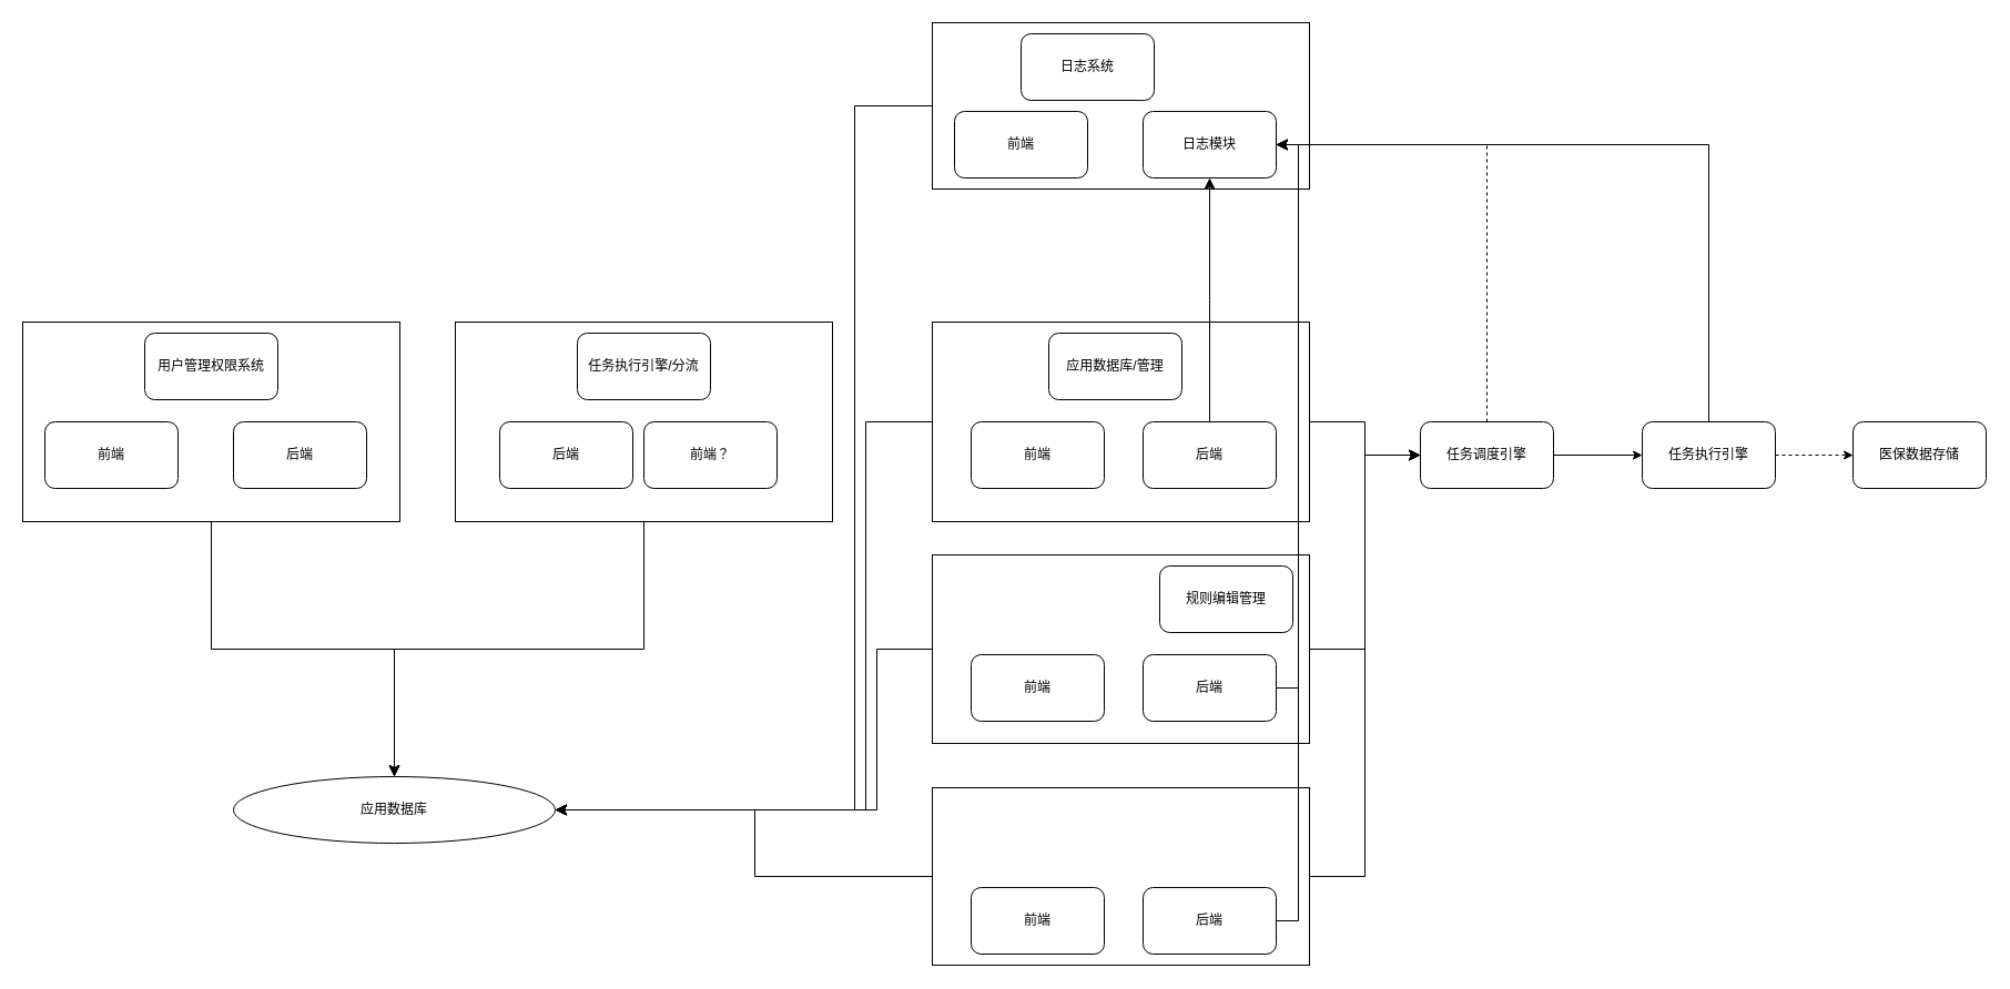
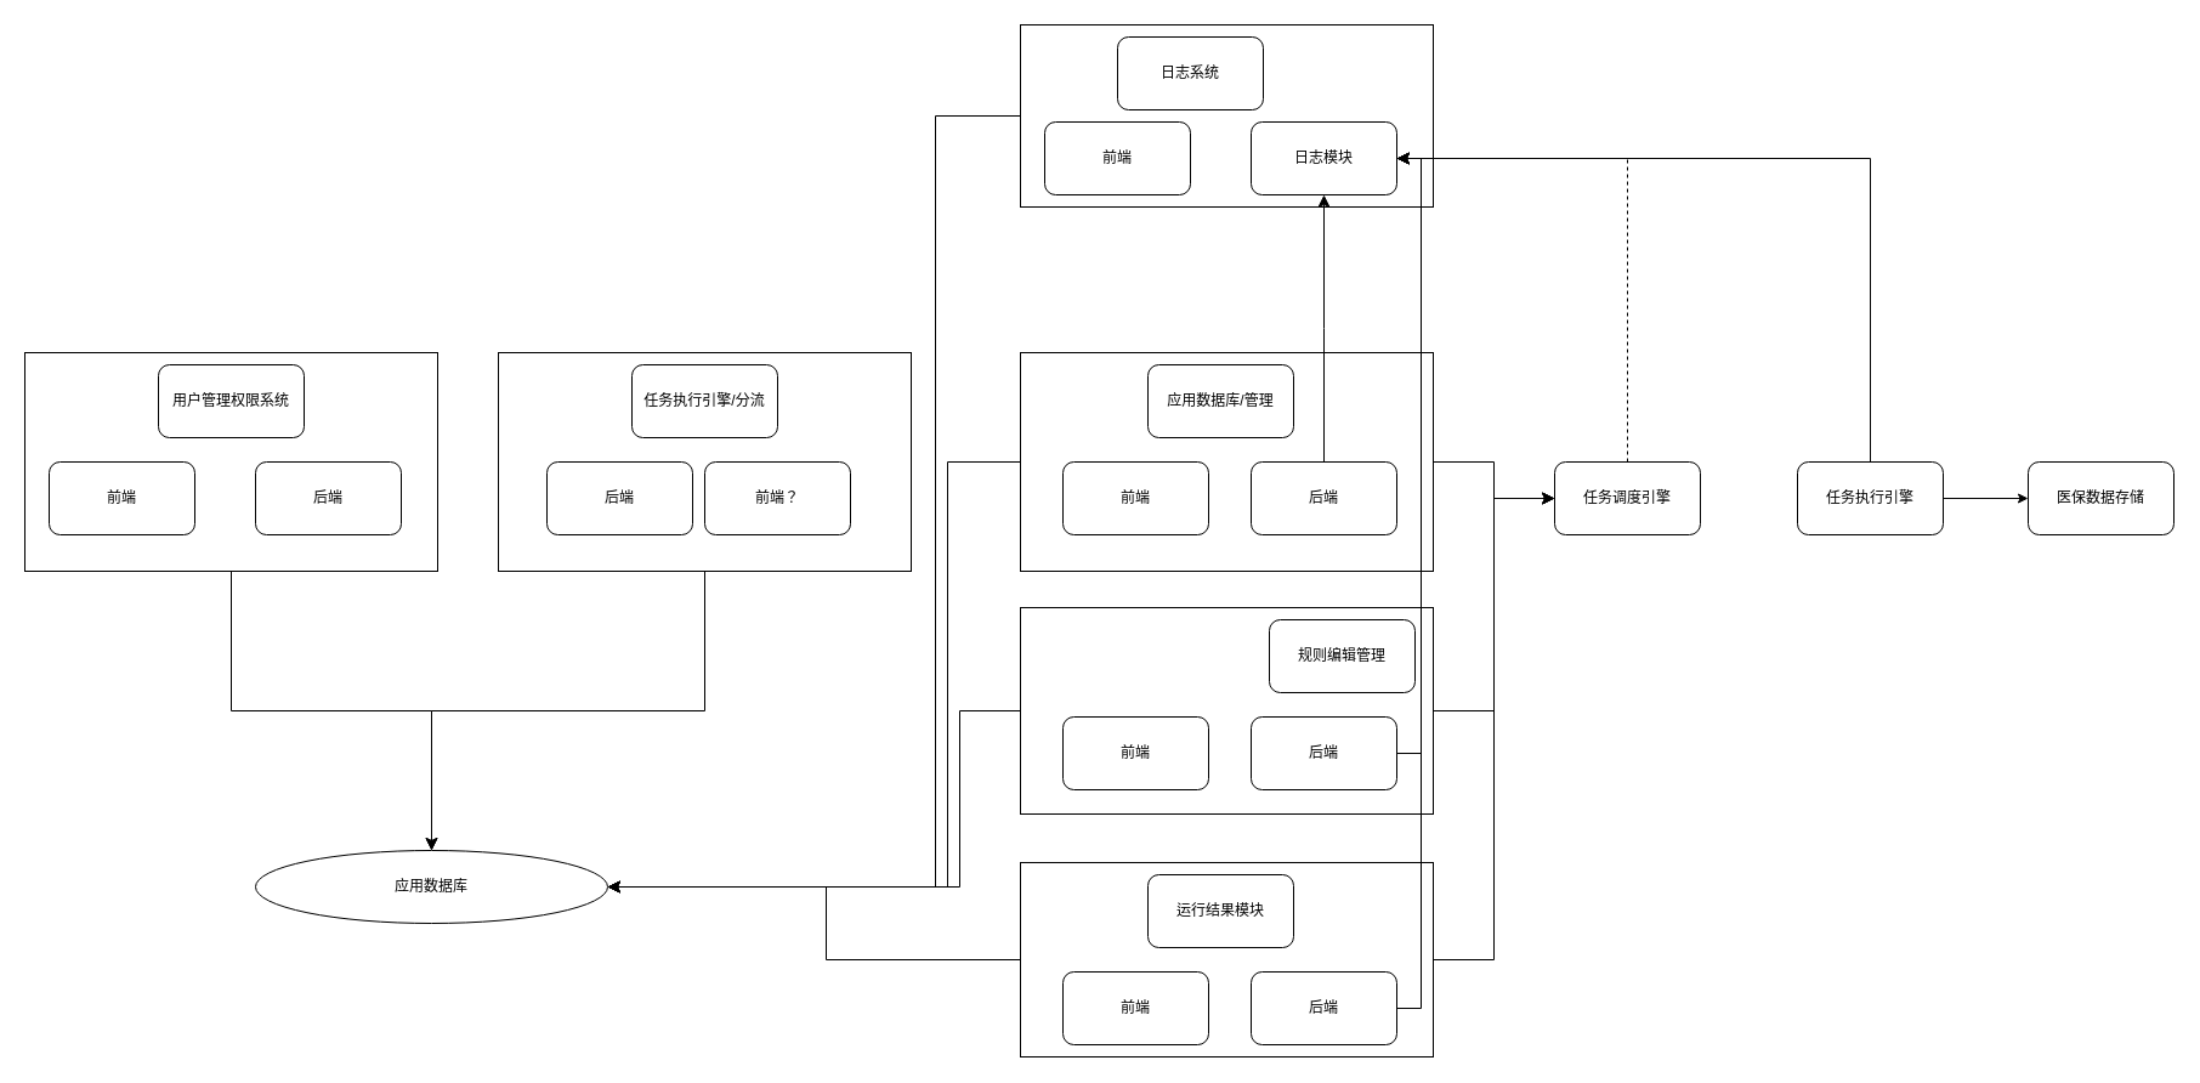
  <mxCell id="0" />
  <mxCell id="1" parent="0" />
  <mxCell id="2" value="" style="rounded=0;whiteSpace=wrap;html=1;" vertex="1" parent="1"><mxGeometry x="410" y="290" width="340" height="180" as="geometry" /></mxCell>
  <mxCell id="3" value="" style="rounded=0;whiteSpace=wrap;html=1;" vertex="1" parent="1"><mxGeometry x="20" y="290" width="340" height="180" as="geometry" /></mxCell>
  <mxCell id="4" value="用户管理权限系统" style="rounded=1;whiteSpace=wrap;html=1;" vertex="1" parent="1"><mxGeometry x="130" y="300" width="120" height="60" as="geometry" /></mxCell>
  <mxCell id="5" value="前端" style="rounded=1;whiteSpace=wrap;html=1;" vertex="1" parent="1"><mxGeometry x="40" y="380" width="120" height="60" as="geometry" /></mxCell>
  <mxCell id="6" value="后端" style="rounded=1;whiteSpace=wrap;html=1;" vertex="1" parent="1"><mxGeometry x="210" y="380" width="120" height="60" as="geometry" /></mxCell>
  <mxCell id="7" value="应用数据库" style="ellipse;whiteSpace=wrap;html=1;" vertex="1" parent="1"><mxGeometry x="210" y="700" width="290" height="60" as="geometry" /></mxCell>
  <mxCell id="8" value="" style="rounded=0;whiteSpace=wrap;html=1;" vertex="1" parent="1"><mxGeometry x="840" y="20" width="340" height="150" as="geometry" /></mxCell>
  <mxCell id="9" value="日志系统" style="rounded=1;whiteSpace=wrap;html=1;" vertex="1" parent="1"><mxGeometry x="920" y="30" width="120" height="60" as="geometry" /></mxCell>
  <mxCell id="10" value="任务执行引擎/分流" style="rounded=1;whiteSpace=wrap;html=1;" vertex="1" parent="1"><mxGeometry x="520" y="300" width="120" height="60" as="geometry" /></mxCell>
  <mxCell id="11" value="后端" style="rounded=1;whiteSpace=wrap;html=1;" vertex="1" parent="1"><mxGeometry y="380" width="120" height="60" as="geometry" x="450" /></mxCell>
  <mxCell id="12" value="前端？" style="rounded=1;whiteSpace=wrap;html=1;" vertex="1" parent="1"><mxGeometry x="580" y="380" width="120" height="60" as="geometry" /></mxCell>
  <mxCell id="13" value="" style="rounded=0;whiteSpace=wrap;html=1;" vertex="1" parent="1"><mxGeometry x="840" y="290" width="340" height="180" as="geometry" /></mxCell>
  <mxCell id="14" value="应用数据库/管理" style="rounded=1;whiteSpace=wrap;html=1;" vertex="1" parent="1"><mxGeometry x="945" y="300" width="120" height="60" as="geometry" /></mxCell>
  <mxCell id="15" value="后端" style="rounded=1;whiteSpace=wrap;html=1;" vertex="1" parent="1"><mxGeometry x="1030" y="380" width="120" height="60" as="geometry" /></mxCell>
  <mxCell id="16" value="前端" style="rounded=1;whiteSpace=wrap;html=1;" vertex="1" parent="1"><mxGeometry x="875" y="380" width="120" height="60" as="geometry" /></mxCell>
  <mxCell id="17" value="任务调度引擎" style="rounded=1;whiteSpace=wrap;html=1;" vertex="1" parent="1"><mxGeometry x="1280" y="380" width="120" height="60" as="geometry" /></mxCell>
  <mxCell id="18" value="医保数据存储" style="rounded=1;whiteSpace=wrap;html=1;" vertex="1" parent="1"><mxGeometry x="1670" y="380" width="120" height="60" as="geometry" /></mxCell>
  <mxCell id="19" value="" style="edgeStyle=elbowEdgeStyle;elbow=vertical;endArrow=classic;html=1;curved=0;rounded=0;endSize=8;startSize=8;exitX=0.5;exitY=1;exitDx=0;exitDy=0;entryX=0.5;entryY=0;entryDx=0;entryDy=0;" edge="1" parent="1" source="3" target="7"><mxGeometry width="50" height="50" relative="1" as="geometry"><mxPoint x="850" y="560" as="sourcePoint" /><mxPoint x="900" y="510" as="targetPoint" /></mxGeometry></mxCell>
  <mxCell id="20" value="" style="edgeStyle=elbowEdgeStyle;elbow=vertical;endArrow=classic;html=1;curved=0;rounded=0;endSize=8;startSize=8;exitX=0.5;exitY=1;exitDx=0;exitDy=0;entryX=0.5;entryY=0;entryDx=0;entryDy=0;" edge="1" parent="1" source="2" target="7"><mxGeometry width="50" height="50" relative="1" as="geometry"><mxPoint x="200" y="480" as="sourcePoint" /><mxPoint x="365" y="710" as="targetPoint" /></mxGeometry></mxCell>
  <mxCell id="21" value="" style="group" vertex="1" connectable="0" parent="1"><mxGeometry x="840" y="500" width="340" height="170" as="geometry" /></mxCell>
  <mxCell id="22" value="" style="rounded=0;whiteSpace=wrap;html=1;" vertex="1" parent="21"><mxGeometry width="340" height="170" as="geometry" /></mxCell>
  <mxCell id="23" value="规则编辑管理" style="rounded=1;whiteSpace=wrap;html=1;" vertex="1" parent="21"><mxGeometry x="205" y="10" width="120" height="60" as="geometry" /></mxCell>
  <mxCell id="24" value="后端" style="rounded=1;whiteSpace=wrap;html=1;" vertex="1" parent="21"><mxGeometry x="190" y="90" width="120" height="60" as="geometry" /></mxCell>
  <mxCell id="25" value="前端" style="rounded=1;whiteSpace=wrap;html=1;" vertex="1" parent="21"><mxGeometry x="35" y="90" width="120" height="60" as="geometry" /></mxCell>
  <mxCell id="26" value="" style="group" vertex="1" connectable="0" parent="1"><mxGeometry x="840" y="710" width="340" height="160" as="geometry" /></mxCell>
  <mxCell id="27" value="" style="rounded=0;whiteSpace=wrap;html=1;" vertex="1" parent="26"><mxGeometry width="340" height="160" as="geometry" /></mxCell>
+ <mxCell id="28" value="运行结果模块" style="rounded=1;whiteSpace=wrap;html=1;" vertex="1" parent="26"><mxGeometry x="105" y="10" width="120" height="60" as="geometry" /></mxCell>
  <mxCell id="29" value="后端" style="rounded=1;whiteSpace=wrap;html=1;" vertex="1" parent="26"><mxGeometry x="190" y="90" width="120" height="60" as="geometry" /></mxCell>
  <mxCell id="30" value="前端" style="rounded=1;whiteSpace=wrap;html=1;" vertex="1" parent="26"><mxGeometry x="35" y="90" width="120" height="60" as="geometry" /></mxCell>
  <mxCell id="31" value="" style="edgeStyle=elbowEdgeStyle;elbow=horizontal;endArrow=classic;html=1;curved=0;rounded=0;endSize=8;startSize=8;exitX=0;exitY=0.5;exitDx=0;exitDy=0;entryX=1;entryY=0.5;entryDx=0;entryDy=0;" edge="1" parent="1" source="13" target="7"><mxGeometry width="50" height="50" relative="1" as="geometry"><mxPoint x="860" y="570" as="sourcePoint" /><mxPoint x="910" y="520" as="targetPoint" /><Array as="points"><mxPoint x="780" y="570" /></Array></mxGeometry></mxCell>
  <mxCell id="32" value="" style="edgeStyle=elbowEdgeStyle;elbow=horizontal;endArrow=classic;html=1;curved=0;rounded=0;endSize=8;startSize=8;exitX=0;exitY=0.5;exitDx=0;exitDy=0;entryX=1;entryY=0.5;entryDx=0;entryDy=0;" edge="1" parent="1" source="22" target="7"><mxGeometry width="50" height="50" relative="1" as="geometry"><mxPoint x="850" y="390" as="sourcePoint" /><mxPoint x="510" y="740" as="targetPoint" /><Array as="points"><mxPoint x="790" y="580" /></Array></mxGeometry></mxCell>
  <mxCell id="33" value="" style="edgeStyle=elbowEdgeStyle;elbow=horizontal;endArrow=classic;html=1;curved=0;rounded=0;endSize=8;startSize=8;exitX=0;exitY=0.5;exitDx=0;exitDy=0;entryX=1;entryY=0.5;entryDx=0;entryDy=0;" edge="1" parent="1" source="27" target="7"><mxGeometry width="50" height="50" relative="1" as="geometry"><mxPoint x="850" y="595" as="sourcePoint" /><mxPoint x="510" y="740" as="targetPoint" /><Array as="points"><mxPoint x="680" y="740" /></Array></mxGeometry></mxCell>
  <mxCell id="34" value="" style="edgeStyle=elbowEdgeStyle;elbow=horizontal;endArrow=classic;html=1;curved=0;rounded=0;endSize=8;startSize=8;entryX=0;entryY=0.5;entryDx=0;entryDy=0;" edge="1" parent="1" source="22" target="17"><mxGeometry width="50" height="50" relative="1" as="geometry"><mxPoint x="860" y="570" as="sourcePoint" /><mxPoint x="910" y="520" as="targetPoint" /></mxGeometry></mxCell>
  <mxCell id="35" value="" style="edgeStyle=elbowEdgeStyle;elbow=horizontal;endArrow=classic;html=1;curved=0;rounded=0;endSize=8;startSize=8;entryX=0;entryY=0.5;entryDx=0;entryDy=0;exitX=1;exitY=0.5;exitDx=0;exitDy=0;" edge="1" parent="1" source="13" target="17"><mxGeometry width="50" height="50" relative="1" as="geometry"><mxPoint x="1190" y="595" as="sourcePoint" /><mxPoint x="1290" y="420" as="targetPoint" /></mxGeometry></mxCell>
  <mxCell id="36" value="" style="edgeStyle=elbowEdgeStyle;elbow=horizontal;endArrow=classic;html=1;curved=0;rounded=0;endSize=8;startSize=8;entryX=0;entryY=0.5;entryDx=0;entryDy=0;exitX=1;exitY=0.5;exitDx=0;exitDy=0;" edge="1" parent="1" source="27" target="17"><mxGeometry width="50" height="50" relative="1" as="geometry"><mxPoint x="1190" y="595" as="sourcePoint" /><mxPoint x="1290" y="420" as="targetPoint" /></mxGeometry></mxCell>
- <mxCell id="37" value="" style="endArrow=classic;html=1;rounded=0;entryX=0;entryY=0.5;entryDx=0;entryDy=0;exitX=1;exitY=0.5;exitDx=0;exitDy=0;dashed=1;" edge="1" parent="1" source="45" target="18"><mxGeometry width="50" height="50" relative="1" as="geometry"><mxPoint x="1590" y="410" as="sourcePoint" /><mxPoint x="1100" y="520" as="targetPoint" /></mxGeometry></mxCell>
+ <mxCell id="37" value="" style="endArrow=classic;html=1;rounded=0;entryX=0;entryY=0.5;entryDx=0;entryDy=0;exitX=1;exitY=0.5;exitDx=0;exitDy=0;" edge="1" parent="1" source="45" target="18"><mxGeometry width="50" height="50" relative="1" as="geometry"><mxPoint x="1590" y="410" as="sourcePoint" /><mxPoint x="1100" y="520" as="targetPoint" /></mxGeometry></mxCell>
  <mxCell id="38" value="前端" style="rounded=1;whiteSpace=wrap;html=1;" vertex="1" parent="1"><mxGeometry x="860" y="100" width="120" height="60" as="geometry" /></mxCell>
  <mxCell id="39" value="日志模块" style="rounded=1;whiteSpace=wrap;html=1;" vertex="1" parent="1"><mxGeometry x="1030" y="100" width="120" height="60" as="geometry" /></mxCell>
  <mxCell id="40" value="" style="edgeStyle=elbowEdgeStyle;elbow=horizontal;endArrow=classic;html=1;curved=0;rounded=0;endSize=8;startSize=8;exitX=0;exitY=0.5;exitDx=0;exitDy=0;entryX=1;entryY=0.5;entryDx=0;entryDy=0;" edge="1" parent="1" source="8" target="7"><mxGeometry width="50" height="50" relative="1" as="geometry"><mxPoint x="850" y="800" as="sourcePoint" /><mxPoint x="510" y="740" as="targetPoint" /><Array as="points"><mxPoint x="770" y="430" /></Array></mxGeometry></mxCell>
  <mxCell id="41" value="" style="edgeStyle=elbowEdgeStyle;elbow=vertical;endArrow=classic;html=1;curved=0;rounded=0;endSize=8;startSize=8;exitX=0.5;exitY=0;exitDx=0;exitDy=0;entryX=1;entryY=0.5;entryDx=0;entryDy=0;dashed=1;" edge="1" parent="1" source="17" target="39"><mxGeometry width="50" height="50" relative="1" as="geometry"><mxPoint x="860" y="460" as="sourcePoint" /><mxPoint x="910" y="410" as="targetPoint" /><Array as="points"><mxPoint x="1270" y="130" /></Array></mxGeometry></mxCell>
  <mxCell id="42" value="" style="edgeStyle=elbowEdgeStyle;elbow=vertical;endArrow=classic;html=1;curved=0;rounded=0;endSize=8;startSize=8;entryX=0.5;entryY=1;entryDx=0;entryDy=0;exitX=0.5;exitY=0;exitDx=0;exitDy=0;" edge="1" parent="1" source="15" target="39"><mxGeometry width="50" height="50" relative="1" as="geometry"><mxPoint x="860" y="460" as="sourcePoint" /><mxPoint x="910" y="410" as="targetPoint" /></mxGeometry></mxCell>
  <mxCell id="43" value="" style="edgeStyle=elbowEdgeStyle;elbow=vertical;endArrow=classic;html=1;curved=0;rounded=0;endSize=8;startSize=8;entryX=1;entryY=0.5;entryDx=0;entryDy=0;exitX=1;exitY=0.5;exitDx=0;exitDy=0;" edge="1" parent="1" source="24" target="39"><mxGeometry width="50" height="50" relative="1" as="geometry"><mxPoint x="1100" y="390" as="sourcePoint" /><mxPoint x="1100" y="170" as="targetPoint" /><Array as="points"><mxPoint x="1170" y="380" /></Array></mxGeometry></mxCell>
  <mxCell id="44" value="" style="edgeStyle=elbowEdgeStyle;elbow=vertical;endArrow=classic;html=1;curved=0;rounded=0;endSize=8;startSize=8;exitX=1;exitY=0.5;exitDx=0;exitDy=0;entryX=1;entryY=0.5;entryDx=0;entryDy=0;" edge="1" parent="1" source="29" target="39"><mxGeometry width="50" height="50" relative="1" as="geometry"><mxPoint x="1160" y="630" as="sourcePoint" /><mxPoint x="1160" y="140" as="targetPoint" /><Array as="points"><mxPoint x="1170" y="830" /></Array></mxGeometry></mxCell>
  <mxCell id="45" value="任务执行引擎" style="rounded=1;whiteSpace=wrap;html=1;" vertex="1" parent="1"><mxGeometry x="1480" y="380" width="120" height="60" as="geometry" /></mxCell>
- <mxCell id="46" value="" style="endArrow=classic;html=1;rounded=0;exitX=1;exitY=0.5;exitDx=0;exitDy=0;entryX=0;entryY=0.5;entryDx=0;entryDy=0;" edge="1" parent="1" source="17" target="45"><mxGeometry width="50" height="50" relative="1" as="geometry"><mxPoint x="1610" y="420" as="sourcePoint" /><mxPoint x="1460" y="380" as="targetPoint" /></mxGeometry></mxCell>
  <mxCell id="47" value="" style="edgeStyle=elbowEdgeStyle;elbow=vertical;endArrow=classic;html=1;curved=0;rounded=0;endSize=8;startSize=8;exitX=0.5;exitY=0;exitDx=0;exitDy=0;entryX=1;entryY=0.5;entryDx=0;entryDy=0;" edge="1" parent="1" source="45" target="39"><mxGeometry width="50" height="50" relative="1" as="geometry"><mxPoint x="1350" y="390" as="sourcePoint" /><mxPoint x="1160" y="140" as="targetPoint" /><Array as="points"><mxPoint x="1350" y="130" /></Array></mxGeometry></mxCell>
